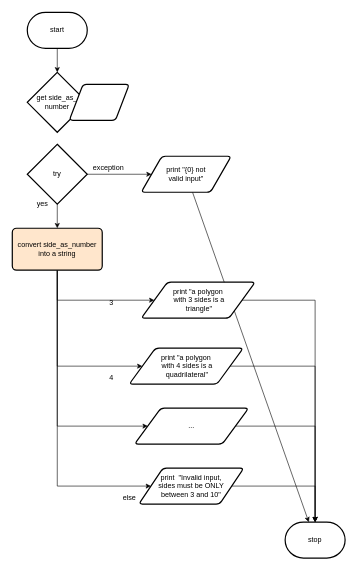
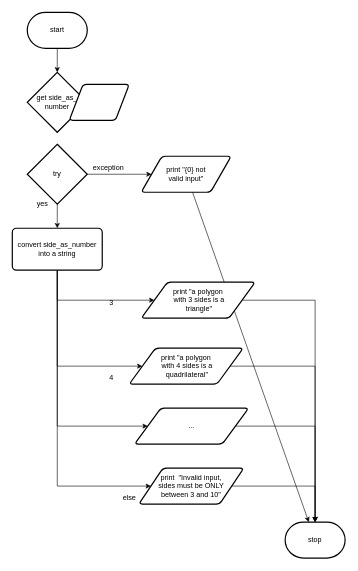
  <mxCell id="0" />
  <mxCell id="1" parent="0" />
  <mxCell id="2" style="edgeStyle=none;html=1;exitX=0.5;exitY=1;exitDx=0;exitDy=0;exitPerimeter=0;" edge="1" parent="1" source="3" target="4"><mxGeometry relative="1" as="geometry" /></mxCell>
  <mxCell id="3" value="start" style="strokeWidth=2;html=1;shape=mxgraph.flowchart.terminator;whiteSpace=wrap;" vertex="1" parent="1"><mxGeometry x="45" y="20" width="100" height="60" as="geometry" /></mxCell>
  <mxCell id="4" value="get side_as_&lt;br&gt;number" style="strokeWidth=2;html=1;shape=mxgraph.flowchart.decision;whiteSpace=wrap;" vertex="1" parent="1"><mxGeometry x="45" y="120" width="100" height="100" as="geometry" /></mxCell>
  <mxCell id="5" style="edgeStyle=none;html=1;exitX=0.5;exitY=1;exitDx=0;exitDy=0;entryX=0;entryY=0.5;entryDx=0;entryDy=0;rounded=0;" edge="1" parent="1" source="9" target="16"><mxGeometry relative="1" as="geometry"><Array as="points"><mxPoint x="95" y="500" /></Array></mxGeometry></mxCell>
  <mxCell id="6" style="edgeStyle=none;rounded=0;html=1;exitX=0.5;exitY=1;exitDx=0;exitDy=0;entryX=0;entryY=0.5;entryDx=0;entryDy=0;" edge="1" parent="1" source="9" target="18"><mxGeometry relative="1" as="geometry"><Array as="points"><mxPoint x="95" y="610" /></Array></mxGeometry></mxCell>
  <mxCell id="7" style="edgeStyle=none;rounded=0;html=1;exitX=0.5;exitY=1;exitDx=0;exitDy=0;entryX=0;entryY=0.5;entryDx=0;entryDy=0;" edge="1" parent="1" source="9" target="20"><mxGeometry relative="1" as="geometry"><Array as="points"><mxPoint x="95" y="710" /></Array></mxGeometry></mxCell>
  <mxCell id="8" style="edgeStyle=none;rounded=0;html=1;exitX=0.5;exitY=1;exitDx=0;exitDy=0;entryX=0;entryY=0.5;entryDx=0;entryDy=0;" edge="1" parent="1" source="9" target="22"><mxGeometry relative="1" as="geometry"><Array as="points"><mxPoint x="95" y="810" /></Array></mxGeometry></mxCell>
- <mxCell id="9" value="convert side_as_number into a string" style="rounded=1;whiteSpace=wrap;html=1;absoluteArcSize=1;arcSize=14;strokeWidth=2;fillColor=#ffe6cc;" vertex="1" parent="1"><mxGeometry x="20" y="380" width="150" height="70" as="geometry" /></mxCell>
+ <mxCell id="9" value="convert side_as_number into a string" style="rounded=1;whiteSpace=wrap;html=1;absoluteArcSize=1;arcSize=14;strokeWidth=2;" vertex="1" parent="1"><mxGeometry x="20" y="380" width="150" height="70" as="geometry" /></mxCell>
  <mxCell id="10" style="edgeStyle=none;html=1;exitX=0.5;exitY=1;exitDx=0;exitDy=0;exitPerimeter=0;" edge="1" parent="1" source="12" target="9"><mxGeometry relative="1" as="geometry" /></mxCell>
  <mxCell id="11" style="edgeStyle=none;html=1;exitX=1;exitY=0.5;exitDx=0;exitDy=0;exitPerimeter=0;" edge="1" parent="1" source="12" target="14"><mxGeometry relative="1" as="geometry" /></mxCell>
  <mxCell id="12" value="try" style="strokeWidth=2;html=1;shape=mxgraph.flowchart.decision;whiteSpace=wrap;" vertex="1" parent="1"><mxGeometry x="45" y="240" width="100" height="100" as="geometry" /></mxCell>
  <mxCell id="13" style="edgeStyle=none;rounded=0;html=1;" edge="1" parent="1" source="14" target="23"><mxGeometry relative="1" as="geometry" /></mxCell>
  <mxCell id="14" value="print &quot;{0} not &lt;br&gt;valid input&quot;" style="shape=parallelogram;html=1;strokeWidth=2;perimeter=parallelogramPerimeter;whiteSpace=wrap;rounded=1;arcSize=12;size=0.23;" vertex="1" parent="1"><mxGeometry x="235" y="260" width="150" height="60" as="geometry" /></mxCell>
  <mxCell id="15" style="edgeStyle=none;rounded=0;html=1;exitX=1;exitY=0.5;exitDx=0;exitDy=0;entryX=0.5;entryY=0;entryDx=0;entryDy=0;entryPerimeter=0;" edge="1" parent="1" source="16" target="23"><mxGeometry relative="1" as="geometry"><Array as="points"><mxPoint x="525" y="500" /></Array></mxGeometry></mxCell>
  <mxCell id="16" value="print &quot;a polygon&lt;br&gt;&amp;nbsp;with 3 sides is a&lt;br&gt;&amp;nbsp;triangle&quot;" style="shape=parallelogram;html=1;strokeWidth=2;perimeter=parallelogramPerimeter;whiteSpace=wrap;rounded=1;arcSize=12;size=0.23;" vertex="1" parent="1"><mxGeometry x="235" y="470" width="190" height="60" as="geometry" /></mxCell>
  <mxCell id="17" style="edgeStyle=none;rounded=0;html=1;exitX=1;exitY=0.5;exitDx=0;exitDy=0;" edge="1" parent="1" source="18"><mxGeometry relative="1" as="geometry"><mxPoint x="525" y="870" as="targetPoint" /><Array as="points"><mxPoint x="525" y="610" /></Array></mxGeometry></mxCell>
  <mxCell id="18" value="print &quot;a polygon&lt;br&gt;&amp;nbsp;with 4 sides is a&lt;br&gt;&amp;nbsp;quadrilateral&quot;" style="shape=parallelogram;html=1;strokeWidth=2;perimeter=parallelogramPerimeter;whiteSpace=wrap;rounded=1;arcSize=12;size=0.23;" vertex="1" parent="1"><mxGeometry x="215" y="580" width="190" height="60" as="geometry" /></mxCell>
  <mxCell id="19" style="edgeStyle=none;rounded=0;html=1;exitX=1;exitY=0.5;exitDx=0;exitDy=0;" edge="1" parent="1" source="20"><mxGeometry relative="1" as="geometry"><mxPoint x="525" y="870" as="targetPoint" /><Array as="points"><mxPoint x="525" y="710" /></Array></mxGeometry></mxCell>
  <mxCell id="20" value="..." style="shape=parallelogram;html=1;strokeWidth=2;perimeter=parallelogramPerimeter;whiteSpace=wrap;rounded=1;arcSize=12;size=0.23;" vertex="1" parent="1"><mxGeometry x="224" y="680" width="190" height="60" as="geometry" /></mxCell>
  <mxCell id="21" style="edgeStyle=none;rounded=0;html=1;exitX=1;exitY=0.5;exitDx=0;exitDy=0;" edge="1" parent="1" source="22"><mxGeometry relative="1" as="geometry"><mxPoint x="525" y="870" as="targetPoint" /><Array as="points"><mxPoint x="525" y="810" /></Array></mxGeometry></mxCell>
  <mxCell id="22" value="print&amp;nbsp; &quot;Invalid input,&lt;br&gt;sides must be ONLY &lt;br&gt;between 3 and 10&quot;" style="shape=parallelogram;html=1;strokeWidth=2;perimeter=parallelogramPerimeter;whiteSpace=wrap;rounded=1;arcSize=12;size=0.23;" vertex="1" parent="1"><mxGeometry x="231" y="780" width="175" height="60" as="geometry" /></mxCell>
  <mxCell id="23" value="stop" style="strokeWidth=2;html=1;shape=mxgraph.flowchart.terminator;whiteSpace=wrap;" vertex="1" parent="1"><mxGeometry x="475" y="870" width="100" height="60" as="geometry" /></mxCell>
  <mxCell id="24" value="exception" style="text;html=1;resizable=0;autosize=1;align=center;verticalAlign=middle;points=[];fillColor=none;strokeColor=none;rounded=0;" vertex="1" parent="1"><mxGeometry x="145" y="270" width="70" height="20" as="geometry" /></mxCell>
  <mxCell id="25" value="yes" style="text;html=1;resizable=0;autosize=1;align=center;verticalAlign=middle;points=[];fillColor=none;strokeColor=none;rounded=0;" vertex="1" parent="1"><mxGeometry x="55" y="330" width="30" height="20" as="geometry" /></mxCell>
  <mxCell id="26" value="" style="shape=parallelogram;html=1;strokeWidth=2;perimeter=parallelogramPerimeter;whiteSpace=wrap;rounded=1;arcSize=12;size=0.23;" vertex="1" parent="1"><mxGeometry x="115" y="140" width="100" height="60" as="geometry" /></mxCell>
  <mxCell id="27" value="3" style="text;html=1;align=center;verticalAlign=middle;resizable=0;points=[];autosize=1;strokeColor=none;fillColor=none;" vertex="1" parent="1"><mxGeometry x="175" y="495" width="20" height="20" as="geometry" /></mxCell>
  <mxCell id="28" value="4" style="text;html=1;align=center;verticalAlign=middle;resizable=0;points=[];autosize=1;strokeColor=none;fillColor=none;" vertex="1" parent="1"><mxGeometry x="175" y="620" width="20" height="20" as="geometry" /></mxCell>
  <mxCell id="29" value="else" style="text;html=1;align=center;verticalAlign=middle;resizable=0;points=[];autosize=1;strokeColor=none;fillColor=none;" vertex="1" parent="1"><mxGeometry x="195" y="820" width="40" height="20" as="geometry" /></mxCell>
